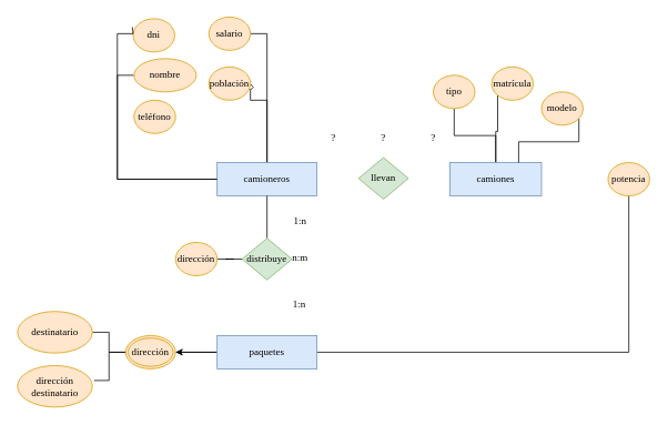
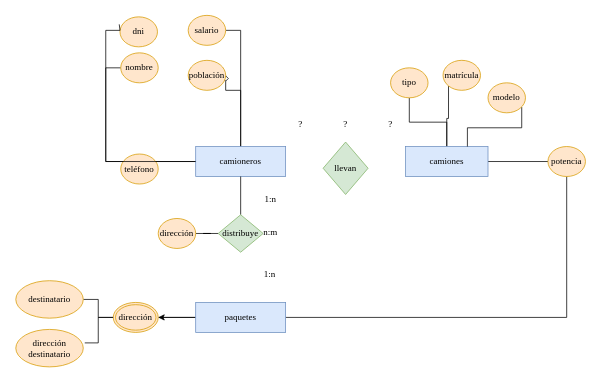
  <mxCell id="0" />
  <mxCell id="1" parent="0" />
  <mxCell id="2" style="edgeStyle=orthogonalEdgeStyle;rounded=0;orthogonalLoop=1;jettySize=auto;html=1;exitX=0.5;exitY=0;exitDx=0;exitDy=0;endArrow=none;endFill=0;" edge="1" parent="1" source="5" target="32"><mxGeometry relative="1" as="geometry" /></mxCell>
  <mxCell id="3" style="edgeStyle=orthogonalEdgeStyle;rounded=0;orthogonalLoop=1;jettySize=auto;html=1;entryX=0;entryY=1;entryDx=0;entryDy=0;endArrow=none;endFill=0;" edge="1" parent="1" source="5" target="31"><mxGeometry relative="1" as="geometry" /></mxCell>
+ <mxCell id="4" style="edgeStyle=orthogonalEdgeStyle;rounded=0;orthogonalLoop=1;jettySize=auto;html=1;entryX=0;entryY=0.5;entryDx=0;entryDy=0;endArrow=none;endFill=0;" edge="1" parent="1" source="5" target="28"><mxGeometry relative="1" as="geometry" /></mxCell>
  <mxCell id="5" value="&lt;font face=&quot;Times New Roman&quot;&gt;camiones&lt;/font&gt;" style="whiteSpace=wrap;html=1;align=center;fillColor=#dae8fc;strokeColor=#6c8ebf;" vertex="1" parent="1"><mxGeometry x="540" y="195" width="110" height="40" as="geometry" /></mxCell>
  <mxCell id="6" style="edgeStyle=orthogonalEdgeStyle;rounded=0;orthogonalLoop=1;jettySize=auto;html=1;exitX=0;exitY=0.5;exitDx=0;exitDy=0;entryX=1;entryY=0.5;entryDx=0;entryDy=0;" edge="1" parent="1" source="9" target="19"><mxGeometry relative="1" as="geometry" /></mxCell>
  <mxCell id="7" style="edgeStyle=orthogonalEdgeStyle;rounded=0;orthogonalLoop=1;jettySize=auto;html=1;endArrow=none;endFill=0;" edge="1" parent="1" source="9" target="28"><mxGeometry relative="1" as="geometry" /></mxCell>
  <mxCell id="8" value="" style="edgeStyle=orthogonalEdgeStyle;rounded=0;orthogonalLoop=1;jettySize=auto;html=1;endArrow=none;endFill=0;" edge="1" parent="1" source="9" target="19"><mxGeometry relative="1" as="geometry" /></mxCell>
  <mxCell id="9" value="&lt;font face=&quot;Times New Roman&quot;&gt;paquetes&lt;/font&gt;" style="whiteSpace=wrap;html=1;align=center;fillColor=#dae8fc;strokeColor=#6c8ebf;" vertex="1" parent="1"><mxGeometry x="260" y="403" width="120" height="40" as="geometry" /></mxCell>
  <mxCell id="10" style="edgeStyle=orthogonalEdgeStyle;rounded=0;orthogonalLoop=1;jettySize=auto;html=1;exitX=0.5;exitY=0;exitDx=0;exitDy=0;entryX=1;entryY=0.5;entryDx=0;entryDy=0;endArrow=none;endFill=0;" edge="1" parent="1" source="13" target="23"><mxGeometry relative="1" as="geometry" /></mxCell>
  <mxCell id="11" style="edgeStyle=orthogonalEdgeStyle;rounded=0;orthogonalLoop=1;jettySize=auto;html=1;exitX=0.5;exitY=0;exitDx=0;exitDy=0;entryX=1;entryY=0.5;entryDx=0;entryDy=0;endArrow=diamond;endFill=0;" edge="1" parent="1" source="13" target="24"><mxGeometry relative="1" as="geometry"><Array as="points"><mxPoint x="320" y="120" /><mxPoint x="300" y="120" /></Array></mxGeometry></mxCell>
  <mxCell id="12" style="edgeStyle=orthogonalEdgeStyle;rounded=0;orthogonalLoop=1;jettySize=auto;html=1;exitX=0;exitY=0.5;exitDx=0;exitDy=0;entryX=0;entryY=0.5;entryDx=0;entryDy=0;endArrow=none;endFill=0;" edge="1" parent="1" source="13" target="21"><mxGeometry relative="1" as="geometry" /></mxCell>
  <mxCell id="13" value="&lt;font face=&quot;Times New Roman&quot;&gt;camioneros&lt;/font&gt;" style="whiteSpace=wrap;html=1;align=center;fillColor=#dae8fc;strokeColor=#6c8ebf;" vertex="1" parent="1"><mxGeometry x="260" y="195" width="120" height="40" as="geometry" /></mxCell>
  <mxCell id="14" style="edgeStyle=orthogonalEdgeStyle;rounded=0;orthogonalLoop=1;jettySize=auto;html=1;exitX=0;exitY=0.5;exitDx=0;exitDy=0;endArrow=none;endFill=0;" edge="1" parent="1" source="16" target="26"><mxGeometry relative="1" as="geometry" /></mxCell>
  <mxCell id="15" style="edgeStyle=orthogonalEdgeStyle;rounded=0;orthogonalLoop=1;jettySize=auto;html=1;endArrow=none;endFill=0;" edge="1" parent="1" source="16" target="13"><mxGeometry relative="1" as="geometry" /></mxCell>
  <mxCell id="16" value="&lt;font face=&quot;Times New Roman&quot;&gt;distribuye&lt;/font&gt;" style="shape=rhombus;perimeter=rhombusPerimeter;whiteSpace=wrap;html=1;align=center;fillColor=#d5e8d4;strokeColor=#82b366;" vertex="1" parent="1"><mxGeometry x="290" y="286" width="60" height="50" as="geometry" /></mxCell>
- <mxCell id="17" value="&lt;font face=&quot;Times New Roman&quot;&gt;llevan&lt;/font&gt;" style="shape=rhombus;perimeter=rhombusPerimeter;whiteSpace=wrap;html=1;align=center;fillColor=#d5e8d4;strokeColor=#82b366;" vertex="1" parent="1"><mxGeometry x="430" y="189" width="60" height="50" as="geometry" /></mxCell>
+ <mxCell id="17" value="&lt;font face=&quot;Times New Roman&quot;&gt;llevan&lt;/font&gt;" style="shape=rhombus;perimeter=rhombusPerimeter;whiteSpace=wrap;html=1;align=center;fillColor=#d5e8d4;strokeColor=#82b366;" vertex="1" parent="1"><mxGeometry x="430" y="189" width="60" height="70" as="geometry" /></mxCell>
  <mxCell id="18" style="edgeStyle=orthogonalEdgeStyle;rounded=0;orthogonalLoop=1;jettySize=auto;html=1;endArrow=none;endFill=0;" edge="1" parent="1" source="19" target="25"><mxGeometry relative="1" as="geometry" /></mxCell>
  <mxCell id="19" value="&lt;font face=&quot;Times New Roman&quot;&gt;dirección&lt;/font&gt;" style="ellipse;shape=doubleEllipse;margin=3;whiteSpace=wrap;html=1;align=center;fillColor=#ffe6cc;strokeColor=#d79b00;" vertex="1" parent="1"><mxGeometry x="150" y="403" width="60" height="40" as="geometry" /></mxCell>
  <mxCell id="20" value="&lt;font face=&quot;Times New Roman&quot;&gt;dni&lt;/font&gt;" style="ellipse;whiteSpace=wrap;html=1;align=center;fillColor=#ffe6cc;strokeColor=#d79b00;" vertex="1" parent="1"><mxGeometry x="159" y="22" width="50" height="40" as="geometry" /></mxCell>
- <mxCell id="21" value="&lt;font face=&quot;Times New Roman&quot;&gt;nombre&lt;/font&gt;" style="ellipse;whiteSpace=wrap;html=1;align=center;fillColor=#ffe6cc;strokeColor=#d79b00;" vertex="1" parent="1"><mxGeometry x="160" y="70" width="75" height="40" as="geometry" /></mxCell>
- <mxCell id="22" value="&lt;font face=&quot;Times New Roman&quot;&gt;teléfono&lt;/font&gt;" style="ellipse;whiteSpace=wrap;html=1;align=center;fillColor=#ffe6cc;strokeColor=#d79b00;" vertex="1" parent="1"><mxGeometry x="160" y="120" width="50" height="40" as="geometry" /></mxCell>
+ <mxCell id="21" value="&lt;font face=&quot;Times New Roman&quot;&gt;nombre&lt;/font&gt;" style="ellipse;whiteSpace=wrap;html=1;align=center;fillColor=#ffe6cc;strokeColor=#d79b00;" vertex="1" parent="1"><mxGeometry x="160" y="70" width="50" height="40" as="geometry" /></mxCell>
+ <mxCell id="22" value="&lt;font face=&quot;Times New Roman&quot;&gt;teléfono&lt;/font&gt;" style="ellipse;whiteSpace=wrap;html=1;align=center;fillColor=#ffe6cc;strokeColor=#d79b00;" vertex="1" parent="1"><mxGeometry x="160" y="205" width="50" height="40" as="geometry" /></mxCell>
  <mxCell id="23" value="&lt;font face=&quot;Times New Roman&quot;&gt;salario&lt;/font&gt;" style="ellipse;whiteSpace=wrap;html=1;align=center;fillColor=#ffe6cc;strokeColor=#d79b00;" vertex="1" parent="1"><mxGeometry x="250" y="20" width="50" height="40" as="geometry" /></mxCell>
  <mxCell id="24" value="&lt;font face=&quot;Times New Roman&quot;&gt;población&lt;/font&gt;" style="ellipse;whiteSpace=wrap;html=1;align=center;fillColor=#ffe6cc;strokeColor=#d79b00;" vertex="1" parent="1"><mxGeometry x="250" y="80" width="50" height="40" as="geometry" /></mxCell>
  <mxCell id="25" value="&lt;font face=&quot;Times New Roman&quot;&gt;destinatario&lt;/font&gt;" style="ellipse;whiteSpace=wrap;html=1;align=center;fillColor=#ffe6cc;strokeColor=#d79b00;" vertex="1" parent="1"><mxGeometry x="20" y="374" width="90" height="50" as="geometry" /></mxCell>
  <mxCell id="26" value="&lt;font face=&quot;Times New Roman&quot;&gt;dirección&lt;/font&gt;" style="ellipse;whiteSpace=wrap;html=1;align=center;fillColor=#ffe6cc;strokeColor=#d79b00;" vertex="1" parent="1"><mxGeometry x="210" y="291" width="50" height="40" as="geometry" /></mxCell>
  <mxCell id="27" value="&lt;font face=&quot;Times New Roman&quot;&gt;dirección destinatario&lt;br&gt;&lt;/font&gt;" style="ellipse;whiteSpace=wrap;html=1;align=center;fillColor=#ffe6cc;strokeColor=#d79b00;" vertex="1" parent="1"><mxGeometry x="20" y="439" width="90" height="50" as="geometry" /></mxCell>
  <mxCell id="28" value="&lt;font face=&quot;Times New Roman&quot;&gt;potencia&lt;/font&gt;" style="ellipse;whiteSpace=wrap;html=1;align=center;fillColor=#ffe6cc;strokeColor=#d79b00;" vertex="1" parent="1"><mxGeometry x="730" y="195" width="50" height="40" as="geometry" /></mxCell>
  <mxCell id="29" style="edgeStyle=orthogonalEdgeStyle;rounded=0;orthogonalLoop=1;jettySize=auto;html=1;entryX=0.75;entryY=0;entryDx=0;entryDy=0;endArrow=none;endFill=0;" edge="1" parent="1" source="30" target="5"><mxGeometry relative="1" as="geometry"><Array as="points"><mxPoint x="695" y="170" /><mxPoint x="623" y="170" /></Array></mxGeometry></mxCell>
  <mxCell id="30" value="&lt;font face=&quot;Times New Roman&quot;&gt;modelo&lt;/font&gt;" style="ellipse;whiteSpace=wrap;html=1;align=center;fillColor=#ffe6cc;strokeColor=#d79b00;" vertex="1" parent="1"><mxGeometry x="650" y="110" width="50" height="40" as="geometry" /></mxCell>
  <mxCell id="31" value="&lt;font face=&quot;Times New Roman&quot;&gt;matrícula&lt;/font&gt;" style="ellipse;whiteSpace=wrap;html=1;align=center;fillColor=#ffe6cc;strokeColor=#d79b00;" vertex="1" parent="1"><mxGeometry x="590" y="80" width="50" height="40" as="geometry" /></mxCell>
  <mxCell id="32" value="&lt;font face=&quot;Times New Roman&quot;&gt;tipo&lt;/font&gt;" style="ellipse;whiteSpace=wrap;html=1;align=center;fillColor=#ffe6cc;strokeColor=#d79b00;" vertex="1" parent="1"><mxGeometry x="520" y="90" width="50" height="40" as="geometry" /></mxCell>
  <mxCell id="33" value="&lt;font face=&quot;Times New Roman&quot;&gt;n:m&lt;/font&gt;" style="text;html=1;strokeColor=none;fillColor=none;align=center;verticalAlign=middle;whiteSpace=wrap;rounded=0;" vertex="1" parent="1"><mxGeometry x="330" y="294" width="60" height="30" as="geometry" /></mxCell>
  <mxCell id="34" value="&lt;font face=&quot;Times New Roman&quot;&gt;1:n&lt;/font&gt;" style="text;html=1;strokeColor=none;fillColor=none;align=center;verticalAlign=middle;whiteSpace=wrap;rounded=0;" vertex="1" parent="1"><mxGeometry x="330" y="250" width="60" height="30" as="geometry" /></mxCell>
  <mxCell id="35" value="&lt;div&gt;&lt;font face=&quot;Times New Roman&quot;&gt;1:n&lt;/font&gt;&lt;/div&gt;" style="text;html=1;strokeColor=none;fillColor=none;align=center;verticalAlign=middle;whiteSpace=wrap;rounded=0;" vertex="1" parent="1"><mxGeometry x="329" y="350" width="60" height="30" as="geometry" /></mxCell>
  <mxCell id="36" value="&lt;font face=&quot;Times New Roman&quot;&gt;?&lt;/font&gt;" style="text;html=1;strokeColor=none;fillColor=none;align=center;verticalAlign=middle;whiteSpace=wrap;rounded=0;" vertex="1" parent="1"><mxGeometry x="370" y="150" width="60" height="30" as="geometry" /></mxCell>
  <mxCell id="37" value="&lt;font face=&quot;Times New Roman&quot;&gt;?&lt;/font&gt;" style="text;html=1;strokeColor=none;fillColor=none;align=center;verticalAlign=middle;whiteSpace=wrap;rounded=0;" vertex="1" parent="1"><mxGeometry x="490" y="150" width="60" height="30" as="geometry" /></mxCell>
  <mxCell id="38" value="&lt;font face=&quot;Times New Roman&quot;&gt;?&lt;/font&gt;" style="text;html=1;strokeColor=none;fillColor=none;align=center;verticalAlign=middle;whiteSpace=wrap;rounded=0;" vertex="1" parent="1"><mxGeometry x="430" y="150" width="60" height="30" as="geometry" /></mxCell>
  <mxCell id="39" style="edgeStyle=orthogonalEdgeStyle;rounded=0;orthogonalLoop=1;jettySize=auto;html=1;exitX=0;exitY=0.5;exitDx=0;exitDy=0;entryX=1.022;entryY=0.36;entryDx=0;entryDy=0;entryPerimeter=0;endArrow=none;endFill=0;" edge="1" parent="1" source="19" target="27"><mxGeometry relative="1" as="geometry" /></mxCell>
  <mxCell id="40" style="edgeStyle=orthogonalEdgeStyle;rounded=0;orthogonalLoop=1;jettySize=auto;html=1;exitX=0;exitY=0.5;exitDx=0;exitDy=0;entryX=-0.02;entryY=0.25;entryDx=0;entryDy=0;entryPerimeter=0;endArrow=none;endFill=0;" edge="1" parent="1" source="13" target="20"><mxGeometry relative="1" as="geometry"><Array as="points"><mxPoint x="140" y="215" /><mxPoint x="140" y="40" /><mxPoint x="159" y="40" /></Array></mxGeometry></mxCell>
